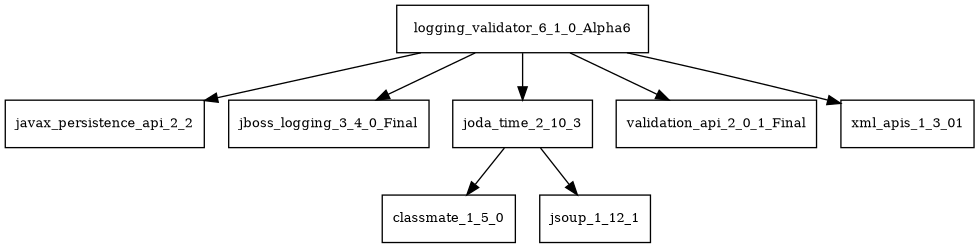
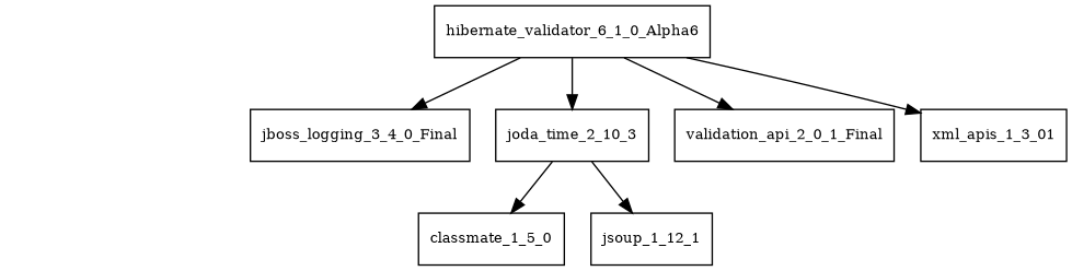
  digraph {
    node [fontsize=10.0 shape=box]
-   hibernate_validator_6_1_0_Alpha6 [label=logging_validator_6_1_0_Alpha6]
-   javax_persistence_api_2_2
+   hibernate_validator_6_1_0_Alpha6
    jboss_logging_3_4_0_Final
    joda_time_2_10_3
    validation_api_2_0_1_Final
    n6 [label=xml_apis_1_3_01]
    classmate_1_5_0
    jsoup_1_12_1
-   hibernate_validator_6_1_0_Alpha6 -> javax_persistence_api_2_2
    hibernate_validator_6_1_0_Alpha6 -> jboss_logging_3_4_0_Final
    hibernate_validator_6_1_0_Alpha6 -> joda_time_2_10_3
    hibernate_validator_6_1_0_Alpha6 -> validation_api_2_0_1_Final
    hibernate_validator_6_1_0_Alpha6 -> n6
    joda_time_2_10_3 -> classmate_1_5_0
    joda_time_2_10_3 -> jsoup_1_12_1
  }
